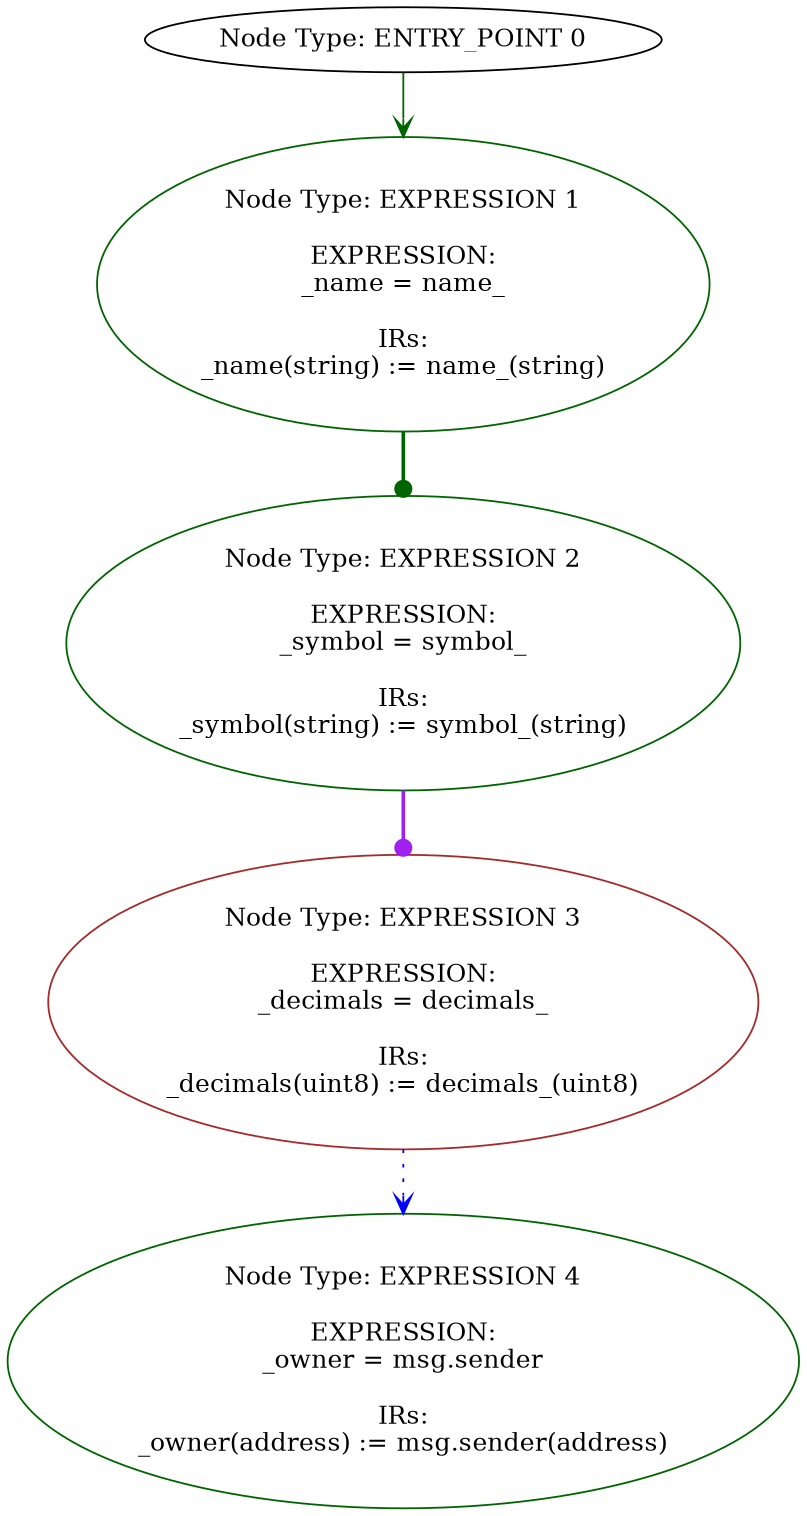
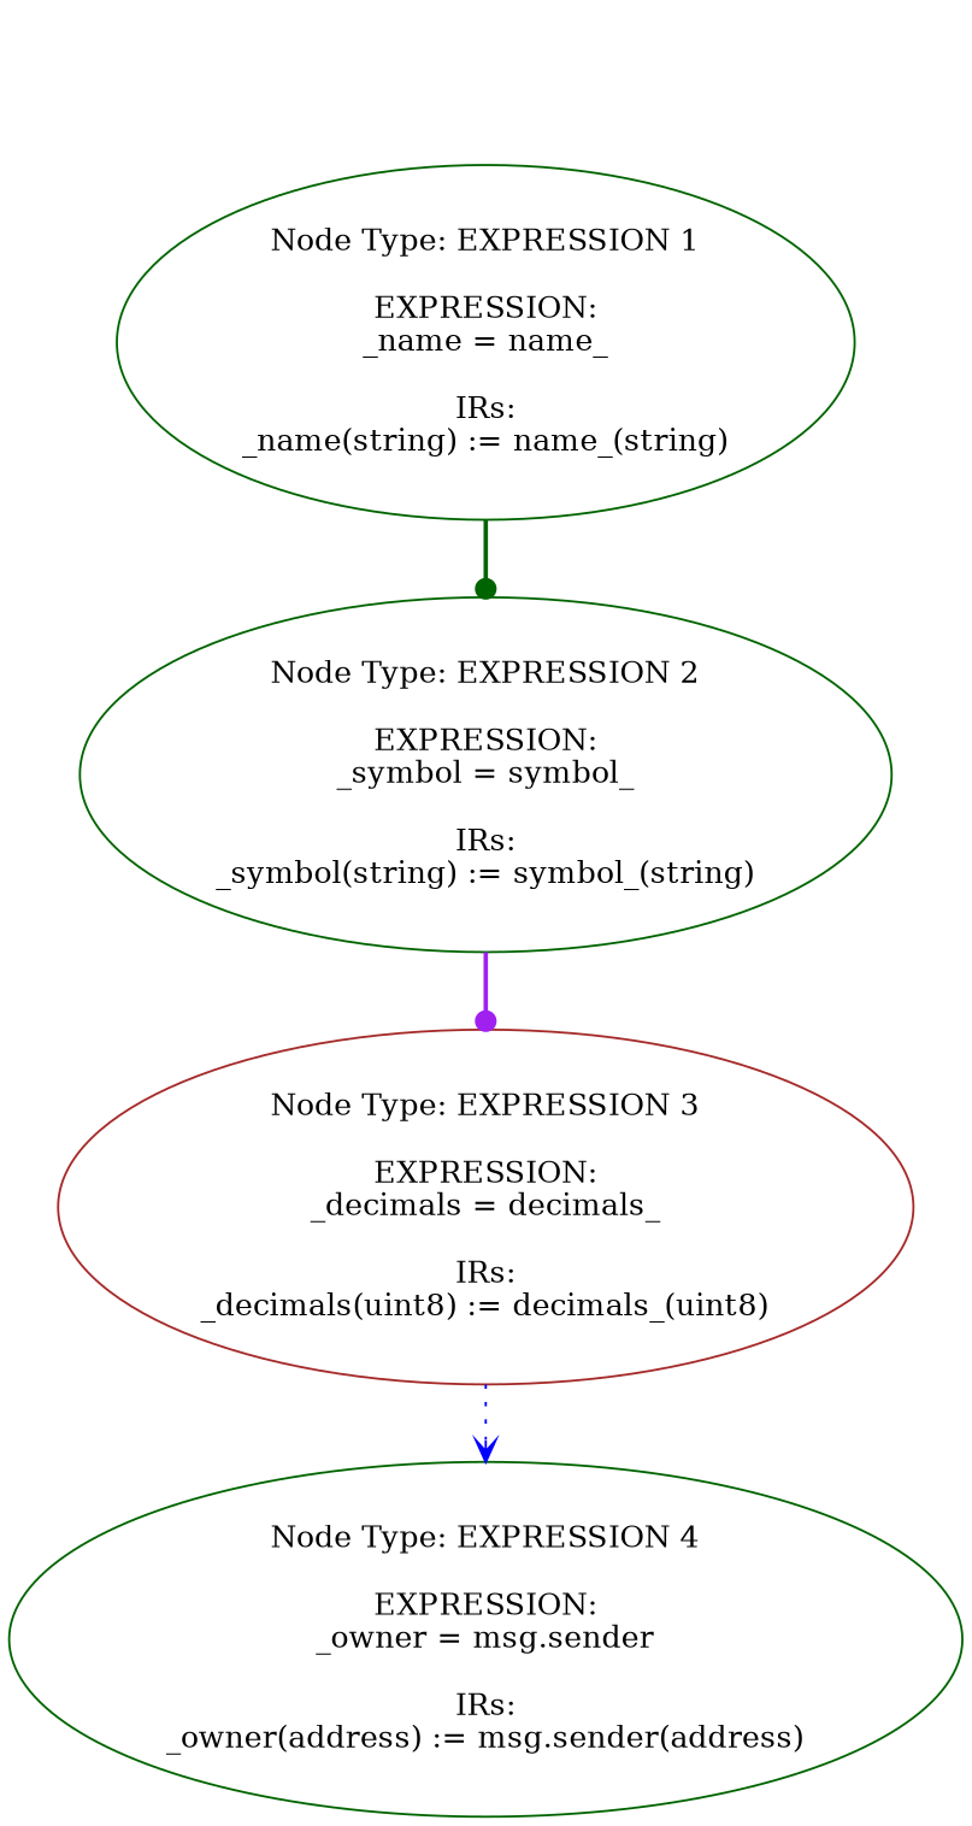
  digraph {
    node [color=darkgreen]
    edge [color=darkgreen style=bold arrowhead=vee]
-   n1 [label="Node Type: ENTRY_POINT 0\n" color=black]
    n2 [label="Node Type: EXPRESSION 1\n\nEXPRESSION:\n_name = name_\n\nIRs:\n_name(string) := name_(string)"]
    n3 [label="Node Type: EXPRESSION 2\n\nEXPRESSION:\n_symbol = symbol_\n\nIRs:\n_symbol(string) := symbol_(string)"]
    n4 [label="Node Type: EXPRESSION 3\n\nEXPRESSION:\n_decimals = decimals_\n\nIRs:\n_decimals(uint8) := decimals_(uint8)" color=brown]
    n5 [label="Node Type: EXPRESSION 4\n\nEXPRESSION:\n_owner = msg.sender\n\nIRs:\n_owner(address) := msg.sender(address)"]
-   n1 -> n2 [style=solid]
    n2 -> n3 [arrowhead=dot]
    n3 -> n4 [color=purple arrowhead=dot]
    n4 -> n5 [color=blue style=dotted]
  }
